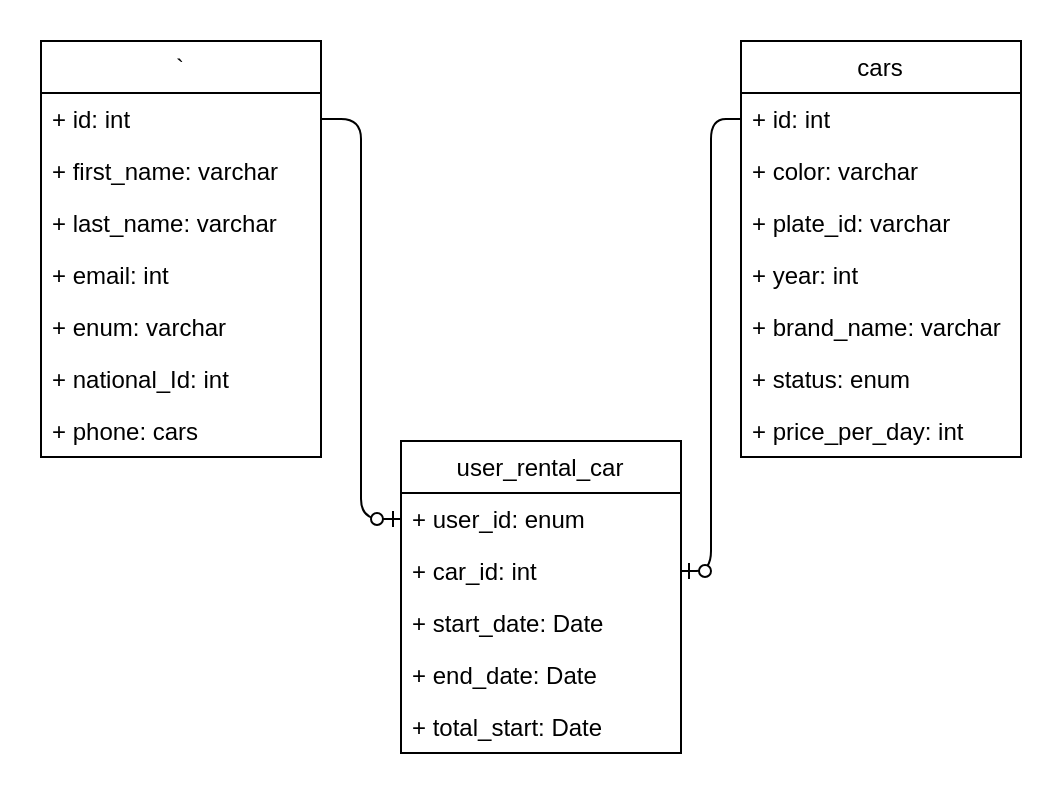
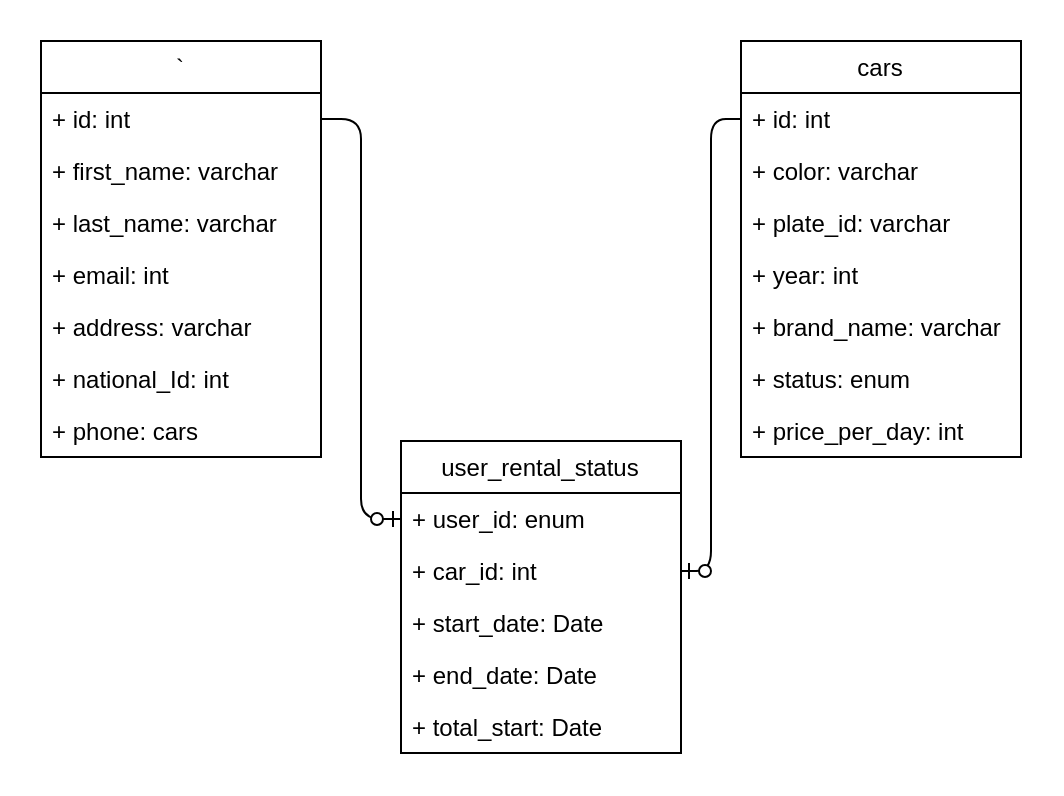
  <mxCell id="0" />
  <mxCell id="1" parent="0" />
  <mxCell id="2" value="`" style="swimlane;fontStyle=0;childLayout=stackLayout;horizontal=1;startSize=26;fillColor=none;horizontalStack=0;resizeParent=1;resizeParentMax=0;resizeLast=0;collapsible=1;marginBottom=0;" vertex="1" parent="1"><mxGeometry x="20" y="20" width="140" height="208" as="geometry" /></mxCell>
  <mxCell id="3" value="+ id: int" style="text;strokeColor=none;fillColor=none;align=left;verticalAlign=top;spacingLeft=4;spacingRight=4;overflow=hidden;rotatable=0;points=[[0,0.5],[1,0.5]];portConstraint=eastwest;" vertex="1" parent="2"><mxGeometry y="26" width="140" height="26" as="geometry" /></mxCell>
  <mxCell id="4" value="+ first_name: varchar" style="text;strokeColor=none;fillColor=none;align=left;verticalAlign=top;spacingLeft=4;spacingRight=4;overflow=hidden;rotatable=0;points=[[0,0.5],[1,0.5]];portConstraint=eastwest;" vertex="1" parent="2"><mxGeometry y="52" width="140" height="26" as="geometry" /></mxCell>
  <mxCell id="5" value="+ last_name: varchar" style="text;strokeColor=none;fillColor=none;align=left;verticalAlign=top;spacingLeft=4;spacingRight=4;overflow=hidden;rotatable=0;points=[[0,0.5],[1,0.5]];portConstraint=eastwest;" vertex="1" parent="2"><mxGeometry y="78" width="140" height="26" as="geometry" /></mxCell>
  <mxCell id="6" value="+ email: int" style="text;strokeColor=none;fillColor=none;align=left;verticalAlign=top;spacingLeft=4;spacingRight=4;overflow=hidden;rotatable=0;points=[[0,0.5],[1,0.5]];portConstraint=eastwest;" vertex="1" parent="2"><mxGeometry y="104" width="140" height="26" as="geometry" /></mxCell>
- <mxCell id="7" value="+ enum: varchar" style="text;strokeColor=none;fillColor=none;align=left;verticalAlign=top;spacingLeft=4;spacingRight=4;overflow=hidden;rotatable=0;points=[[0,0.5],[1,0.5]];portConstraint=eastwest;" vertex="1" parent="2"><mxGeometry y="130" width="140" height="26" as="geometry" /></mxCell>
+ <mxCell id="7" value="+ address: varchar" style="text;strokeColor=none;fillColor=none;align=left;verticalAlign=top;spacingLeft=4;spacingRight=4;overflow=hidden;rotatable=0;points=[[0,0.5],[1,0.5]];portConstraint=eastwest;" vertex="1" parent="2"><mxGeometry y="130" width="140" height="26" as="geometry" /></mxCell>
  <mxCell id="8" value="+ national_Id: int" style="text;strokeColor=none;fillColor=none;align=left;verticalAlign=top;spacingLeft=4;spacingRight=4;overflow=hidden;rotatable=0;points=[[0,0.5],[1,0.5]];portConstraint=eastwest;" vertex="1" parent="2"><mxGeometry y="156" width="140" height="26" as="geometry" /></mxCell>
  <mxCell id="9" value="+ phone: cars" style="text;strokeColor=none;fillColor=none;align=left;verticalAlign=top;spacingLeft=4;spacingRight=4;overflow=hidden;rotatable=0;points=[[0,0.5],[1,0.5]];portConstraint=eastwest;" vertex="1" parent="2"><mxGeometry y="182" width="140" height="26" as="geometry" /></mxCell>
  <mxCell id="10" value="cars" style="swimlane;fontStyle=0;childLayout=stackLayout;horizontal=1;startSize=26;fillColor=none;horizontalStack=0;resizeParent=1;resizeParentMax=0;resizeLast=0;collapsible=1;marginBottom=0;" vertex="1" parent="1"><mxGeometry x="370" y="20" width="140" height="208" as="geometry" /></mxCell>
  <mxCell id="11" value="+ id: int" style="text;strokeColor=none;fillColor=none;align=left;verticalAlign=top;spacingLeft=4;spacingRight=4;overflow=hidden;rotatable=0;points=[[0,0.5],[1,0.5]];portConstraint=eastwest;" vertex="1" parent="10"><mxGeometry y="26" width="140" height="26" as="geometry" /></mxCell>
  <mxCell id="12" value="+ color: varchar" style="text;strokeColor=none;fillColor=none;align=left;verticalAlign=top;spacingLeft=4;spacingRight=4;overflow=hidden;rotatable=0;points=[[0,0.5],[1,0.5]];portConstraint=eastwest;" vertex="1" parent="10"><mxGeometry y="52" width="140" height="26" as="geometry" /></mxCell>
  <mxCell id="13" value="+ plate_id: varchar" style="text;strokeColor=none;fillColor=none;align=left;verticalAlign=top;spacingLeft=4;spacingRight=4;overflow=hidden;rotatable=0;points=[[0,0.5],[1,0.5]];portConstraint=eastwest;" vertex="1" parent="10"><mxGeometry y="78" width="140" height="26" as="geometry" /></mxCell>
  <mxCell id="14" value="+ year: int" style="text;strokeColor=none;fillColor=none;align=left;verticalAlign=top;spacingLeft=4;spacingRight=4;overflow=hidden;rotatable=0;points=[[0,0.5],[1,0.5]];portConstraint=eastwest;" vertex="1" parent="10"><mxGeometry y="104" width="140" height="26" as="geometry" /></mxCell>
  <mxCell id="15" value="+ brand_name: varchar" style="text;strokeColor=none;fillColor=none;align=left;verticalAlign=top;spacingLeft=4;spacingRight=4;overflow=hidden;rotatable=0;points=[[0,0.5],[1,0.5]];portConstraint=eastwest;" vertex="1" parent="10"><mxGeometry y="130" width="140" height="26" as="geometry" /></mxCell>
  <mxCell id="16" value="+ status: enum" style="text;strokeColor=none;fillColor=none;align=left;verticalAlign=top;spacingLeft=4;spacingRight=4;overflow=hidden;rotatable=0;points=[[0,0.5],[1,0.5]];portConstraint=eastwest;" vertex="1" parent="10"><mxGeometry y="156" width="140" height="26" as="geometry" /></mxCell>
  <mxCell id="17" value="+ price_per_day: int" style="text;strokeColor=none;fillColor=none;align=left;verticalAlign=top;spacingLeft=4;spacingRight=4;overflow=hidden;rotatable=0;points=[[0,0.5],[1,0.5]];portConstraint=eastwest;" vertex="1" parent="10"><mxGeometry y="182" width="140" height="26" as="geometry" /></mxCell>
- <mxCell id="18" value="user_rental_car" style="swimlane;fontStyle=0;childLayout=stackLayout;horizontal=1;startSize=26;fillColor=none;horizontalStack=0;resizeParent=1;resizeParentMax=0;resizeLast=0;collapsible=1;marginBottom=0;" vertex="1" parent="1"><mxGeometry x="200" y="220" width="140" height="156" as="geometry" /></mxCell>
+ <mxCell id="18" value="user_rental_status" style="swimlane;fontStyle=0;childLayout=stackLayout;horizontal=1;startSize=26;fillColor=none;horizontalStack=0;resizeParent=1;resizeParentMax=0;resizeLast=0;collapsible=1;marginBottom=0;" vertex="1" parent="1"><mxGeometry x="200" y="220" width="140" height="156" as="geometry" /></mxCell>
  <mxCell id="19" value="+ user_id: enum" style="text;strokeColor=none;fillColor=none;align=left;verticalAlign=top;spacingLeft=4;spacingRight=4;overflow=hidden;rotatable=0;points=[[0,0.5],[1,0.5]];portConstraint=eastwest;" vertex="1" parent="18"><mxGeometry y="26" width="140" height="26" as="geometry" /></mxCell>
  <mxCell id="20" value="+ car_id: int" style="text;strokeColor=none;fillColor=none;align=left;verticalAlign=top;spacingLeft=4;spacingRight=4;overflow=hidden;rotatable=0;points=[[0,0.5],[1,0.5]];portConstraint=eastwest;" vertex="1" parent="18"><mxGeometry y="52" width="140" height="26" as="geometry" /></mxCell>
  <mxCell id="21" value="+ start_date: Date" style="text;strokeColor=none;fillColor=none;align=left;verticalAlign=top;spacingLeft=4;spacingRight=4;overflow=hidden;rotatable=0;points=[[0,0.5],[1,0.5]];portConstraint=eastwest;" vertex="1" parent="18"><mxGeometry y="78" width="140" height="26" as="geometry" /></mxCell>
  <mxCell id="22" value="+ end_date: Date" style="text;strokeColor=none;fillColor=none;align=left;verticalAlign=top;spacingLeft=4;spacingRight=4;overflow=hidden;rotatable=0;points=[[0,0.5],[1,0.5]];portConstraint=eastwest;" vertex="1" parent="18"><mxGeometry y="104" width="140" height="26" as="geometry" /></mxCell>
  <mxCell id="23" value="+ total_start: Date" style="text;strokeColor=none;fillColor=none;align=left;verticalAlign=top;spacingLeft=4;spacingRight=4;overflow=hidden;rotatable=0;points=[[0,0.5],[1,0.5]];portConstraint=eastwest;" vertex="1" parent="18"><mxGeometry y="130" width="140" height="26" as="geometry" /></mxCell>
  <mxCell id="24" value="" style="edgeStyle=orthogonalEdgeStyle;fontSize=12;html=1;endArrow=ERzeroToOne;endFill=1;entryX=1;entryY=0.5;entryDx=0;entryDy=0;exitX=0;exitY=0.5;exitDx=0;exitDy=0;" edge="1" parent="1" source="11" target="20"><mxGeometry width="100" height="100" relative="1" as="geometry"><mxPoint x="260" y="240" as="sourcePoint" /><mxPoint x="360" y="140" as="targetPoint" /></mxGeometry></mxCell>
  <mxCell id="25" value="" style="edgeStyle=orthogonalEdgeStyle;fontSize=12;html=1;endArrow=ERzeroToOne;endFill=1;entryX=0;entryY=0.5;entryDx=0;entryDy=0;exitX=1;exitY=0.5;exitDx=0;exitDy=0;" edge="1" parent="1" source="3" target="19"><mxGeometry width="100" height="100" relative="1" as="geometry"><mxPoint x="260" y="7.02" as="sourcePoint" /><mxPoint x="220" y="241.02" as="targetPoint" /></mxGeometry></mxCell>
